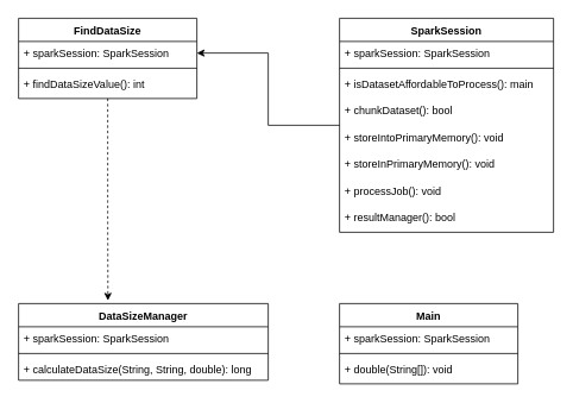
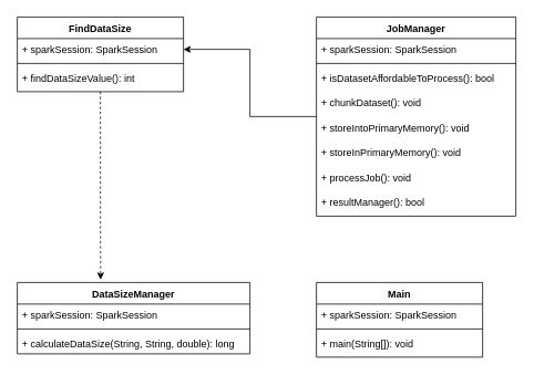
  <mxCell id="0" />
  <mxCell id="1" parent="0" />
  <mxCell id="2" style="edgeStyle=orthogonalEdgeStyle;rounded=0;orthogonalLoop=1;jettySize=auto;html=1;entryX=0.358;entryY=-0.041;entryDx=0;entryDy=0;entryPerimeter=0;dashed=1;" edge="1" parent="1" source="4" target="21"><mxGeometry relative="1" as="geometry" /></mxCell>
  <mxCell id="3" style="edgeStyle=orthogonalEdgeStyle;rounded=0;orthogonalLoop=1;jettySize=auto;html=1;entryX=1;entryY=0.5;entryDx=0;entryDy=0;" edge="1" parent="1" source="8" target="5"><mxGeometry relative="1" as="geometry" /></mxCell>
  <mxCell id="4" value="FindDataSize" style="swimlane;fontStyle=1;align=center;verticalAlign=top;childLayout=stackLayout;horizontal=1;startSize=26;horizontalStack=0;resizeParent=1;resizeParentMax=0;resizeLast=0;collapsible=1;marginBottom=0;" vertex="1" parent="1"><mxGeometry x="20" y="20" width="200" height="90" as="geometry" /></mxCell>
  <mxCell id="5" value="+ sparkSession: SparkSession" style="text;strokeColor=none;fillColor=none;align=left;verticalAlign=top;spacingLeft=4;spacingRight=4;overflow=hidden;rotatable=0;points=[[0,0.5],[1,0.5]];portConstraint=eastwest;" vertex="1" parent="4"><mxGeometry y="26" width="200" height="26" as="geometry" /></mxCell>
  <mxCell id="6" value="" style="line;strokeWidth=1;fillColor=none;align=left;verticalAlign=middle;spacingTop=-1;spacingLeft=3;spacingRight=3;rotatable=0;labelPosition=right;points=[];portConstraint=eastwest;" vertex="1" parent="4"><mxGeometry y="52" width="200" height="8" as="geometry" /></mxCell>
  <mxCell id="7" value="+ findDataSizeValue(): int" style="text;strokeColor=none;fillColor=none;align=left;verticalAlign=top;spacingLeft=4;spacingRight=4;overflow=hidden;rotatable=0;points=[[0,0.5],[1,0.5]];portConstraint=eastwest;" vertex="1" parent="4"><mxGeometry y="60" width="200" height="30" as="geometry" /></mxCell>
- <mxCell id="8" value="SparkSession" style="swimlane;fontStyle=1;align=center;verticalAlign=top;childLayout=stackLayout;horizontal=1;startSize=26;horizontalStack=0;resizeParent=1;resizeParentMax=0;resizeLast=0;collapsible=1;marginBottom=0;" vertex="1" parent="1"><mxGeometry x="380" y="20" width="240" height="240" as="geometry" /></mxCell>
+ <mxCell id="8" value="JobManager" style="swimlane;fontStyle=1;align=center;verticalAlign=top;childLayout=stackLayout;horizontal=1;startSize=26;horizontalStack=0;resizeParent=1;resizeParentMax=0;resizeLast=0;collapsible=1;marginBottom=0;" vertex="1" parent="1"><mxGeometry x="380" y="20" width="240" height="240" as="geometry" /></mxCell>
  <mxCell id="9" value="+ sparkSession: SparkSession" style="text;strokeColor=none;fillColor=none;align=left;verticalAlign=top;spacingLeft=4;spacingRight=4;overflow=hidden;rotatable=0;points=[[0,0.5],[1,0.5]];portConstraint=eastwest;" vertex="1" parent="8"><mxGeometry y="26" width="240" height="26" as="geometry" /></mxCell>
  <mxCell id="10" value="" style="line;strokeWidth=1;fillColor=none;align=left;verticalAlign=middle;spacingTop=-1;spacingLeft=3;spacingRight=3;rotatable=0;labelPosition=right;points=[];portConstraint=eastwest;" vertex="1" parent="8"><mxGeometry y="52" width="240" height="8" as="geometry" /></mxCell>
- <mxCell id="11" value="+ isDatasetAffordableToProcess(): main" style="text;strokeColor=none;fillColor=none;align=left;verticalAlign=top;spacingLeft=4;spacingRight=4;overflow=hidden;rotatable=0;points=[[0,0.5],[1,0.5]];portConstraint=eastwest;" vertex="1" parent="8"><mxGeometry y="60" width="240" height="30" as="geometry" /></mxCell>
- <mxCell id="12" value="+ chunkDataset(): bool" style="text;strokeColor=none;fillColor=none;align=left;verticalAlign=top;spacingLeft=4;spacingRight=4;overflow=hidden;rotatable=0;points=[[0,0.5],[1,0.5]];portConstraint=eastwest;" vertex="1" parent="8"><mxGeometry y="90" width="240" height="30" as="geometry" /></mxCell>
+ <mxCell id="11" value="+ isDatasetAffordableToProcess(): bool" style="text;strokeColor=none;fillColor=none;align=left;verticalAlign=top;spacingLeft=4;spacingRight=4;overflow=hidden;rotatable=0;points=[[0,0.5],[1,0.5]];portConstraint=eastwest;" vertex="1" parent="8"><mxGeometry y="60" width="240" height="30" as="geometry" /></mxCell>
+ <mxCell id="12" value="+ chunkDataset(): void" style="text;strokeColor=none;fillColor=none;align=left;verticalAlign=top;spacingLeft=4;spacingRight=4;overflow=hidden;rotatable=0;points=[[0,0.5],[1,0.5]];portConstraint=eastwest;" vertex="1" parent="8"><mxGeometry y="90" width="240" height="30" as="geometry" /></mxCell>
  <mxCell id="13" value="+ storeIntoPrimaryMemory(): void" style="text;strokeColor=none;fillColor=none;align=left;verticalAlign=top;spacingLeft=4;spacingRight=4;overflow=hidden;rotatable=0;points=[[0,0.5],[1,0.5]];portConstraint=eastwest;" vertex="1" parent="8"><mxGeometry y="120" width="240" height="30" as="geometry" /></mxCell>
  <mxCell id="14" value="+ storeInPrimaryMemory(): void" style="text;strokeColor=none;fillColor=none;align=left;verticalAlign=top;spacingLeft=4;spacingRight=4;overflow=hidden;rotatable=0;points=[[0,0.5],[1,0.5]];portConstraint=eastwest;" vertex="1" parent="8"><mxGeometry y="150" width="240" height="30" as="geometry" /></mxCell>
  <mxCell id="15" value="+ processJob(): void" style="text;strokeColor=none;fillColor=none;align=left;verticalAlign=top;spacingLeft=4;spacingRight=4;overflow=hidden;rotatable=0;points=[[0,0.5],[1,0.5]];portConstraint=eastwest;" vertex="1" parent="8"><mxGeometry y="180" width="240" height="30" as="geometry" /></mxCell>
  <mxCell id="16" value="+ resultManager(): bool" style="text;strokeColor=none;fillColor=none;align=left;verticalAlign=top;spacingLeft=4;spacingRight=4;overflow=hidden;rotatable=0;points=[[0,0.5],[1,0.5]];portConstraint=eastwest;" vertex="1" parent="8"><mxGeometry y="210" width="240" height="30" as="geometry" /></mxCell>
  <mxCell id="17" value="Main" style="swimlane;fontStyle=1;align=center;verticalAlign=top;childLayout=stackLayout;horizontal=1;startSize=26;horizontalStack=0;resizeParent=1;resizeParentMax=0;resizeLast=0;collapsible=1;marginBottom=0;" vertex="1" parent="1"><mxGeometry x="380" y="340" width="200" height="90" as="geometry" /></mxCell>
  <mxCell id="18" value="+ sparkSession: SparkSession" style="text;strokeColor=none;fillColor=none;align=left;verticalAlign=top;spacingLeft=4;spacingRight=4;overflow=hidden;rotatable=0;points=[[0,0.5],[1,0.5]];portConstraint=eastwest;" vertex="1" parent="17"><mxGeometry y="26" width="200" height="26" as="geometry" /></mxCell>
  <mxCell id="19" value="" style="line;strokeWidth=1;fillColor=none;align=left;verticalAlign=middle;spacingTop=-1;spacingLeft=3;spacingRight=3;rotatable=0;labelPosition=right;points=[];portConstraint=eastwest;" vertex="1" parent="17"><mxGeometry y="52" width="200" height="8" as="geometry" /></mxCell>
- <mxCell id="20" value="+ double(String[]): void" style="text;strokeColor=none;fillColor=none;align=left;verticalAlign=top;spacingLeft=4;spacingRight=4;overflow=hidden;rotatable=0;points=[[0,0.5],[1,0.5]];portConstraint=eastwest;" vertex="1" parent="17"><mxGeometry y="60" width="200" height="30" as="geometry" /></mxCell>
+ <mxCell id="20" value="+ main(String[]): void" style="text;strokeColor=none;fillColor=none;align=left;verticalAlign=top;spacingLeft=4;spacingRight=4;overflow=hidden;rotatable=0;points=[[0,0.5],[1,0.5]];portConstraint=eastwest;" vertex="1" parent="17"><mxGeometry y="60" width="200" height="30" as="geometry" /></mxCell>
  <mxCell id="21" value="DataSizeManager" style="swimlane;fontStyle=1;align=center;verticalAlign=top;childLayout=stackLayout;horizontal=1;startSize=26;horizontalStack=0;resizeParent=1;resizeParentMax=0;resizeLast=0;collapsible=1;marginBottom=0;" vertex="1" parent="1"><mxGeometry x="20" y="340" width="280" height="86" as="geometry" /></mxCell>
  <mxCell id="22" value="+ sparkSession: SparkSession" style="text;strokeColor=none;fillColor=none;align=left;verticalAlign=top;spacingLeft=4;spacingRight=4;overflow=hidden;rotatable=0;points=[[0,0.5],[1,0.5]];portConstraint=eastwest;" vertex="1" parent="21"><mxGeometry y="26" width="280" height="26" as="geometry" /></mxCell>
  <mxCell id="23" value="" style="line;strokeWidth=1;fillColor=none;align=left;verticalAlign=middle;spacingTop=-1;spacingLeft=3;spacingRight=3;rotatable=0;labelPosition=right;points=[];portConstraint=eastwest;" vertex="1" parent="21"><mxGeometry y="52" width="280" height="8" as="geometry" /></mxCell>
  <mxCell id="24" value="+ calculateDataSize(String, String, double): long" style="text;strokeColor=none;fillColor=none;align=left;verticalAlign=top;spacingLeft=4;spacingRight=4;overflow=hidden;rotatable=0;points=[[0,0.5],[1,0.5]];portConstraint=eastwest;" vertex="1" parent="21"><mxGeometry y="60" width="280" height="26" as="geometry" /></mxCell>
